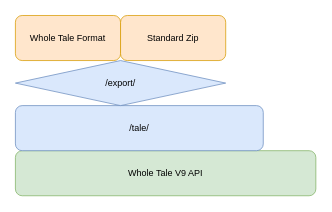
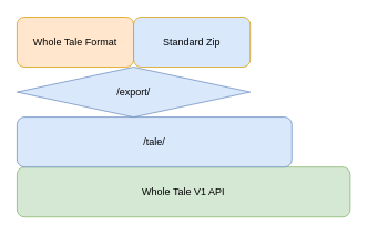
  <mxCell id="0" />
  <mxCell id="1" parent="0" />
- <mxCell id="2" value="Whole Tale V9 API" style="rounded=1;whiteSpace=wrap;html=1;fillColor=#d5e8d4;strokeColor=#82b366;" parent="1" vertex="1"><mxGeometry x="20" y="200" width="400" height="60" as="geometry" /></mxCell>
+ <mxCell id="2" value="Whole Tale V1 API" style="rounded=1;whiteSpace=wrap;html=1;fillColor=#d5e8d4;strokeColor=#82b366;" parent="1" vertex="1"><mxGeometry x="20" y="200" width="400" height="60" as="geometry" /></mxCell>
  <mxCell id="3" value="/tale/" style="rounded=1;whiteSpace=wrap;html=1;fillColor=#dae8fc;strokeColor=#6c8ebf;" parent="1" vertex="1"><mxGeometry x="20" y="140" width="330" height="60" as="geometry" /></mxCell>
  <mxCell id="4" value="Whole Tale Format" style="rounded=1;whiteSpace=wrap;html=1;fillColor=#ffe6cc;strokeColor=#d79b00;" parent="1" vertex="1"><mxGeometry x="20" y="20" width="140" height="60" as="geometry" /></mxCell>
- <mxCell id="5" value="Standard Zip" style="rounded=1;whiteSpace=wrap;html=1;fillColor=#ffe6cc;strokeColor=#d79b00;" parent="1" vertex="1"><mxGeometry x="160" y="20" width="140" height="60" as="geometry" /></mxCell>
+ <mxCell id="5" value="Standard Zip" style="rounded=1;whiteSpace=wrap;html=1;fillColor=#dae8fc;strokeColor=#d79b00;" parent="1" vertex="1"><mxGeometry x="160" y="20" width="140" height="60" as="geometry" /></mxCell>
  <mxCell id="6" value="/export/" style="rhombus;whiteSpace=wrap;html=1;fillColor=#dae8fc;strokeColor=#6c8ebf;" parent="1" vertex="1"><mxGeometry x="20" y="80" width="280" height="60" as="geometry" /></mxCell>
